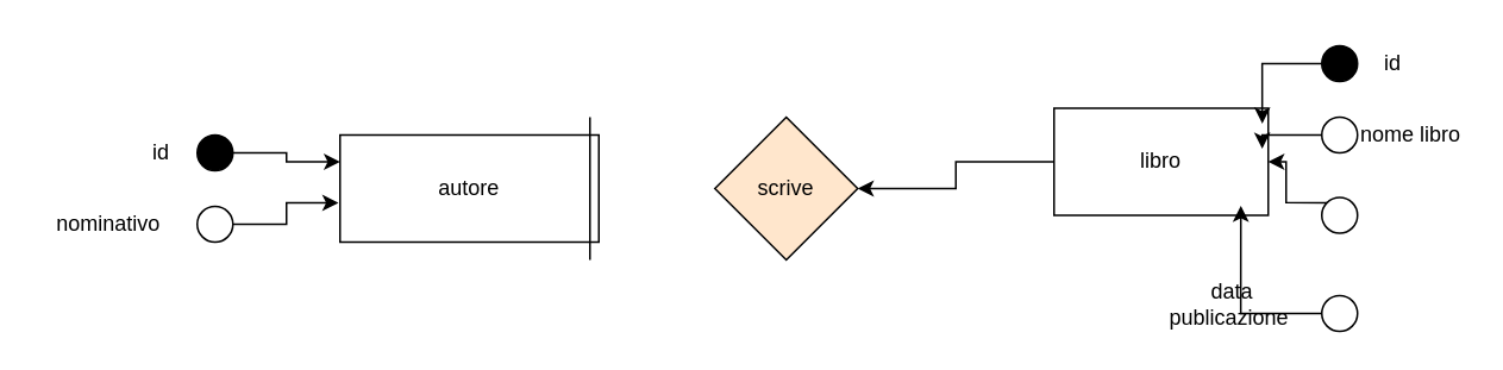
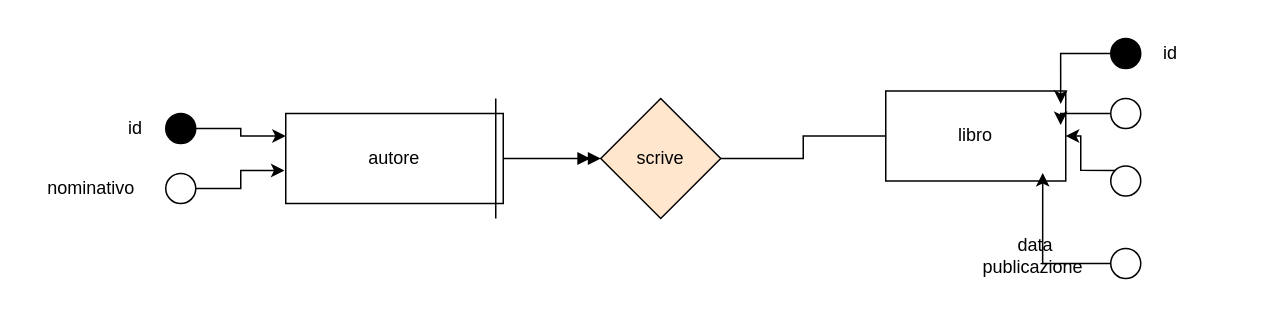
  <mxCell id="0" />
  <mxCell id="1" parent="0" />
+ <mxCell id="2" style="edgeStyle=orthogonalEdgeStyle;rounded=0;orthogonalLoop=1;jettySize=auto;html=1;exitX=1;exitY=0.5;exitDx=0;exitDy=0;entryX=0;entryY=0.5;entryDx=0;entryDy=0;endArrow=doubleBlock;endFill=1;" edge="1" parent="1" source="3" target="6"><mxGeometry relative="1" as="geometry" /></mxCell>
  <mxCell id="3" value="autore" style="rounded=0;whiteSpace=wrap;html=1;" vertex="1" parent="1"><mxGeometry x="190" y="75" width="145" height="60" as="geometry" /></mxCell>
- <mxCell id="4" style="edgeStyle=orthogonalEdgeStyle;rounded=0;orthogonalLoop=1;jettySize=auto;html=1;exitX=0;exitY=0.5;exitDx=0;exitDy=0;entryX=1;entryY=0.5;entryDx=0;entryDy=0;" edge="1" parent="1" source="5" target="6"><mxGeometry relative="1" as="geometry" /></mxCell>
+ <mxCell id="4" style="edgeStyle=orthogonalEdgeStyle;rounded=0;orthogonalLoop=1;jettySize=auto;html=1;exitX=0;exitY=0.5;exitDx=0;exitDy=0;entryX=1;entryY=0.5;entryDx=0;entryDy=0;endArrow=none;" edge="1" parent="1" source="5" target="6"><mxGeometry relative="1" as="geometry" /></mxCell>
  <mxCell id="5" value="libro" style="rounded=0;whiteSpace=wrap;html=1;" vertex="1" parent="1"><mxGeometry x="590" y="60" width="120" height="60" as="geometry" /></mxCell>
  <mxCell id="6" value="scrive" style="rhombus;whiteSpace=wrap;html=1;fillColor=#ffe6cc;" vertex="1" parent="1"><mxGeometry x="400" y="65" width="80" height="80" as="geometry" /></mxCell>
  <mxCell id="7" value="" style="endArrow=none;html=1;rounded=0;" edge="1" parent="1"><mxGeometry width="50" height="50" relative="1" as="geometry"><mxPoint x="330" y="145" as="sourcePoint" /><mxPoint x="330" y="65" as="targetPoint" /></mxGeometry></mxCell>
  <mxCell id="8" style="edgeStyle=orthogonalEdgeStyle;rounded=0;orthogonalLoop=1;jettySize=auto;html=1;exitX=1;exitY=0.5;exitDx=0;exitDy=0;entryX=0;entryY=0.25;entryDx=0;entryDy=0;" edge="1" parent="1" source="9" target="3"><mxGeometry relative="1" as="geometry" /></mxCell>
  <mxCell id="9" value="" style="ellipse;whiteSpace=wrap;html=1;aspect=fixed;fillColor=#000000;" vertex="1" parent="1"><mxGeometry x="110" y="75" width="20" height="20" as="geometry" /></mxCell>
  <mxCell id="10" value="" style="ellipse;whiteSpace=wrap;html=1;aspect=fixed;" vertex="1" parent="1"><mxGeometry x="110" y="115" width="20" height="20" as="geometry" /></mxCell>
  <mxCell id="11" value="id" style="text;html=1;align=center;verticalAlign=middle;whiteSpace=wrap;rounded=0;" vertex="1" parent="1"><mxGeometry x="60" y="70" width="60" height="30" as="geometry" /></mxCell>
  <mxCell id="12" value="nominativo" style="text;html=1;align=center;verticalAlign=middle;resizable=0;points=[];autosize=1;strokeColor=none;fillColor=none;" vertex="1" parent="1"><mxGeometry x="20" y="110" width="80" height="30" as="geometry" /></mxCell>
  <mxCell id="13" style="edgeStyle=orthogonalEdgeStyle;rounded=0;orthogonalLoop=1;jettySize=auto;html=1;exitX=1;exitY=0.5;exitDx=0;exitDy=0;entryX=-0.006;entryY=0.633;entryDx=0;entryDy=0;entryPerimeter=0;" edge="1" parent="1" source="10" target="3"><mxGeometry relative="1" as="geometry" /></mxCell>
  <mxCell id="14" value="" style="ellipse;whiteSpace=wrap;html=1;aspect=fixed;" vertex="1" parent="1"><mxGeometry x="740" y="65" width="20" height="20" as="geometry" /></mxCell>
- <mxCell id="15" value="nome libro" style="text;html=1;align=center;verticalAlign=middle;whiteSpace=wrap;rounded=0;" vertex="1" parent="1"><mxGeometry x="760" y="60" width="60" height="30" as="geometry" /></mxCell>
  <mxCell id="16" value="data publicazione&amp;nbsp;" style="text;html=1;align=center;verticalAlign=middle;whiteSpace=wrap;rounded=0;" vertex="1" parent="1"><mxGeometry x="660" y="155" width="60" height="30" as="geometry" /></mxCell>
  <mxCell id="17" style="edgeStyle=orthogonalEdgeStyle;rounded=0;orthogonalLoop=1;jettySize=auto;html=1;exitX=0;exitY=0;exitDx=0;exitDy=0;entryX=1;entryY=0.5;entryDx=0;entryDy=0;" edge="1" parent="1" source="18" target="5"><mxGeometry relative="1" as="geometry" /></mxCell>
  <mxCell id="18" value="" style="ellipse;whiteSpace=wrap;html=1;aspect=fixed;" vertex="1" parent="1"><mxGeometry x="740" y="110" width="20" height="20" as="geometry" /></mxCell>
  <mxCell id="19" style="edgeStyle=orthogonalEdgeStyle;rounded=0;orthogonalLoop=1;jettySize=auto;html=1;exitX=0;exitY=0.5;exitDx=0;exitDy=0;entryX=0.972;entryY=0.378;entryDx=0;entryDy=0;entryPerimeter=0;" edge="1" parent="1" source="14" target="5"><mxGeometry relative="1" as="geometry" /></mxCell>
  <mxCell id="20" value="" style="ellipse;whiteSpace=wrap;html=1;aspect=fixed;" vertex="1" parent="1"><mxGeometry x="740" y="165" width="20" height="20" as="geometry" /></mxCell>
  <mxCell id="21" style="edgeStyle=orthogonalEdgeStyle;rounded=0;orthogonalLoop=1;jettySize=auto;html=1;exitX=0;exitY=0.5;exitDx=0;exitDy=0;entryX=0.872;entryY=0.911;entryDx=0;entryDy=0;entryPerimeter=0;" edge="1" parent="1" source="20" target="5"><mxGeometry relative="1" as="geometry" /></mxCell>
  <mxCell id="22" value="" style="ellipse;whiteSpace=wrap;html=1;aspect=fixed;fillColor=#000000;" vertex="1" parent="1"><mxGeometry x="740" y="25" width="20" height="20" as="geometry" /></mxCell>
  <mxCell id="23" value="id" style="text;html=1;align=center;verticalAlign=middle;whiteSpace=wrap;rounded=0;" vertex="1" parent="1"><mxGeometry x="750" y="20" width="60" height="30" as="geometry" /></mxCell>
  <mxCell id="24" style="edgeStyle=orthogonalEdgeStyle;rounded=0;orthogonalLoop=1;jettySize=auto;html=1;exitX=0;exitY=0.5;exitDx=0;exitDy=0;entryX=0.972;entryY=0.144;entryDx=0;entryDy=0;entryPerimeter=0;" edge="1" parent="1" source="22" target="5"><mxGeometry relative="1" as="geometry" /></mxCell>
